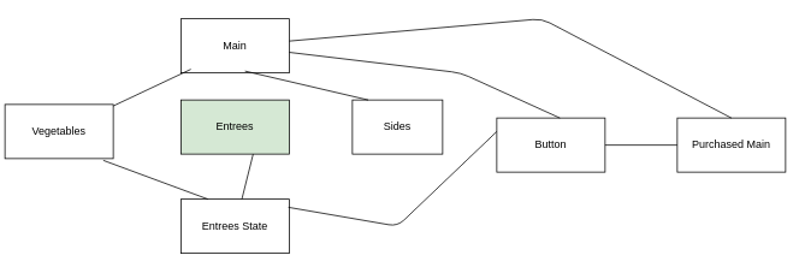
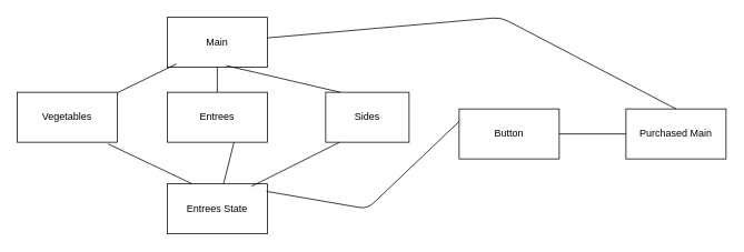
  <mxCell id="0" />
  <mxCell id="1" parent="0" />
  <mxCell id="2" value="Main" style="rounded=0;whiteSpace=wrap;html=1;" vertex="1" parent="1"><mxGeometry x="200" y="20" width="120" height="60" as="geometry" /></mxCell>
- <mxCell id="3" value="Vegetables" style="rounded=0;whiteSpace=wrap;html=1;" vertex="1" parent="1"><mxGeometry x="5" y="115" width="120" height="60" as="geometry" /></mxCell>
- <mxCell id="4" value="Entrees" style="rounded=0;whiteSpace=wrap;html=1;fillColor=#d5e8d4;" vertex="1" parent="1"><mxGeometry x="200" y="110" width="120" height="60" as="geometry" /></mxCell>
+ <mxCell id="3" value="Vegetables" style="rounded=0;whiteSpace=wrap;html=1;" vertex="1" parent="1"><mxGeometry x="20" y="110" width="120" height="60" as="geometry" /></mxCell>
+ <mxCell id="4" value="Entrees" style="rounded=0;whiteSpace=wrap;html=1;" vertex="1" parent="1"><mxGeometry x="200" y="110" width="120" height="60" as="geometry" /></mxCell>
  <mxCell id="5" value="Sides" style="rounded=0;whiteSpace=wrap;html=1;" vertex="1" parent="1"><mxGeometry x="390" y="110" width="100" height="60" as="geometry" /></mxCell>
  <mxCell id="6" value="Entrees State" style="rounded=0;whiteSpace=wrap;html=1;" vertex="1" parent="1"><mxGeometry x="200" y="220" width="120" height="60" as="geometry" /></mxCell>
+ <mxCell id="7" value="" style="endArrow=none;html=1;exitX=0.5;exitY=0;exitDx=0;exitDy=0;" edge="1" parent="1" source="4" target="2"><mxGeometry width="50" height="50" relative="1" as="geometry"><mxPoint x="600" y="360" as="sourcePoint" /><mxPoint x="360" y="150" as="targetPoint" /></mxGeometry></mxCell>
  <mxCell id="8" value="" style="endArrow=none;html=1;exitX=0.175;exitY=0;exitDx=0;exitDy=0;entryX=0.592;entryY=0.967;entryDx=0;entryDy=0;entryPerimeter=0;exitPerimeter=0;" edge="1" parent="1" source="5" target="2"><mxGeometry width="50" height="50" relative="1" as="geometry"><mxPoint x="270" y="120" as="sourcePoint" /><mxPoint x="270" y="90" as="targetPoint" /></mxGeometry></mxCell>
  <mxCell id="9" value="" style="endArrow=none;html=1;entryX=0.092;entryY=0.933;entryDx=0;entryDy=0;entryPerimeter=0;" edge="1" parent="1" source="3" target="2"><mxGeometry width="50" height="50" relative="1" as="geometry"><mxPoint x="280" y="130" as="sourcePoint" /><mxPoint x="280" y="100" as="targetPoint" /></mxGeometry></mxCell>
  <mxCell id="10" value="" style="endArrow=none;html=1;" edge="1" parent="1" source="6"><mxGeometry width="50" height="50" relative="1" as="geometry"><mxPoint x="290" y="140" as="sourcePoint" /><mxPoint x="280" y="170" as="targetPoint" /></mxGeometry></mxCell>
+ <mxCell id="11" value="" style="endArrow=none;html=1;exitX=0.167;exitY=1;exitDx=0;exitDy=0;exitPerimeter=0;entryX=0.842;entryY=0.05;entryDx=0;entryDy=0;entryPerimeter=0;" edge="1" parent="1" source="5" target="6"><mxGeometry width="50" height="50" relative="1" as="geometry"><mxPoint x="300" y="150" as="sourcePoint" /><mxPoint x="300" y="120" as="targetPoint" /></mxGeometry></mxCell>
  <mxCell id="12" value="" style="endArrow=none;html=1;exitX=0.25;exitY=0;exitDx=0;exitDy=0;entryX=0.908;entryY=1.033;entryDx=0;entryDy=0;entryPerimeter=0;" edge="1" parent="1" source="6" target="3"><mxGeometry width="50" height="50" relative="1" as="geometry"><mxPoint x="310" y="160" as="sourcePoint" /><mxPoint x="310" y="130" as="targetPoint" /></mxGeometry></mxCell>
  <mxCell id="13" value="Button" style="rounded=0;whiteSpace=wrap;html=1;" vertex="1" parent="1"><mxGeometry x="550" y="130" width="120" height="60" as="geometry" /></mxCell>
  <mxCell id="14" value="" style="endArrow=none;html=1;exitX=0;exitY=0.25;exitDx=0;exitDy=0;entryX=0.992;entryY=0.15;entryDx=0;entryDy=0;entryPerimeter=0;" edge="1" parent="1" source="13" target="6"><mxGeometry width="50" height="50" relative="1" as="geometry"><mxPoint x="320" y="170" as="sourcePoint" /><mxPoint x="320" y="140" as="targetPoint" /><Array as="points"><mxPoint x="440" y="250" /></Array></mxGeometry></mxCell>
- <mxCell id="15" value="" style="endArrow=none;html=1;exitX=0.583;exitY=0;exitDx=0;exitDy=0;exitPerimeter=0;" edge="1" parent="1" source="13" target="2"><mxGeometry width="50" height="50" relative="1" as="geometry"><mxPoint x="330" y="180" as="sourcePoint" /><mxPoint x="330" y="150" as="targetPoint" /><Array as="points"><mxPoint x="510" y="80" /></Array></mxGeometry></mxCell>
  <mxCell id="16" value="Purchased Main" style="rounded=0;whiteSpace=wrap;html=1;" vertex="1" parent="1"><mxGeometry x="750" y="130" width="120" height="60" as="geometry" /></mxCell>
  <mxCell id="17" value="" style="endArrow=none;html=1;exitX=1;exitY=0.5;exitDx=0;exitDy=0;" edge="1" parent="1" source="13" target="16"><mxGeometry width="50" height="50" relative="1" as="geometry"><mxPoint x="360" y="210" as="sourcePoint" /><mxPoint x="360" y="180" as="targetPoint" /></mxGeometry></mxCell>
  <mxCell id="18" value="" style="endArrow=none;html=1;entryX=0.5;entryY=0;entryDx=0;entryDy=0;" edge="1" parent="1" source="2" target="16"><mxGeometry width="50" height="50" relative="1" as="geometry"><mxPoint x="370" y="220" as="sourcePoint" /><mxPoint x="370" y="190" as="targetPoint" /><Array as="points"><mxPoint x="600" y="20" /></Array></mxGeometry></mxCell>
